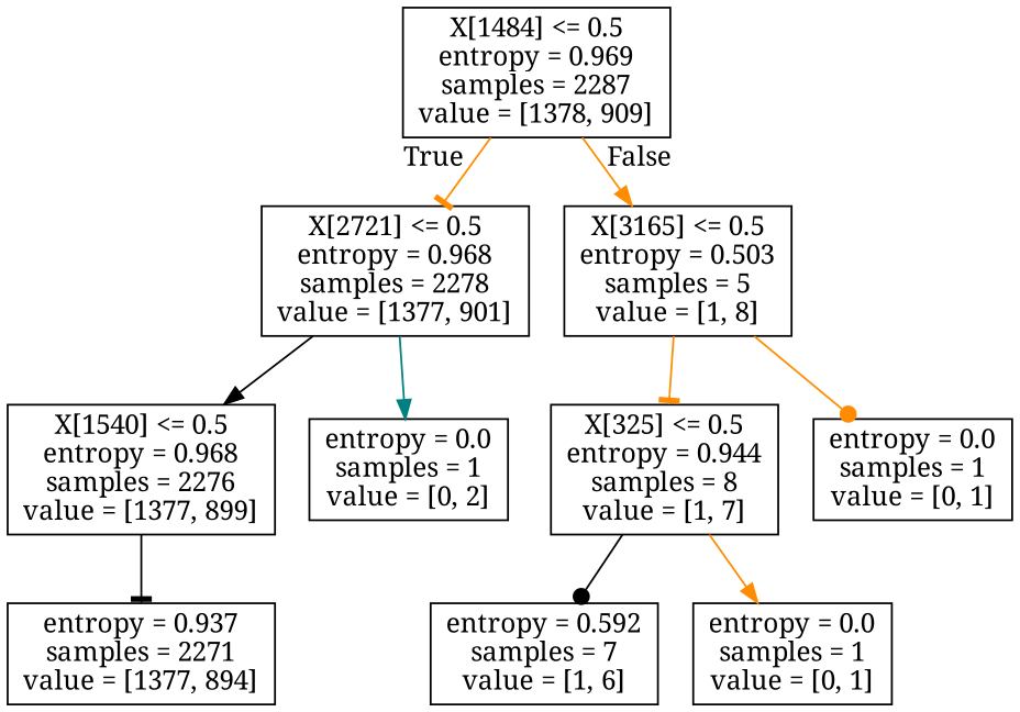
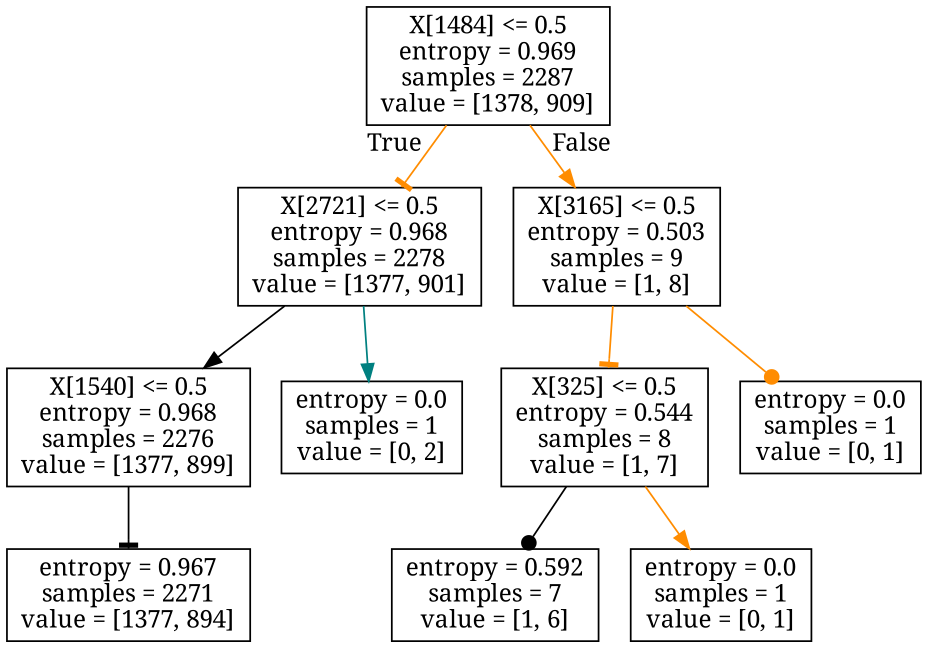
  digraph {
    fontname="Noto Serif"
    node [fontname="Noto Serif" shape=box]
    edge [arrowhead=normal color=darkorange fontname="Noto Serif"]
    n1 [label="X[1484] <= 0.5\nentropy = 0.969\nsamples = 2287\nvalue = [1378, 909]"]
    n2 [label="X[2721] <= 0.5\nentropy = 0.968\nsamples = 2278\nvalue = [1377, 901]"]
-   n3 [label="X[3165] <= 0.5\nentropy = 0.503\nsamples = 5\nvalue = [1, 8]"]
+   n3 [label="X[3165] <= 0.5\nentropy = 0.503\nsamples = 9\nvalue = [1, 8]"]
    n4 [label="X[1540] <= 0.5\nentropy = 0.968\nsamples = 2276\nvalue = [1377, 899]"]
    n5 [label="entropy = 0.0\nsamples = 1\nvalue = [0, 2]"]
-   n6 [label="X[325] <= 0.5\nentropy = 0.944\nsamples = 8\nvalue = [1, 7]"]
+   n6 [label="X[325] <= 0.5\nentropy = 0.544\nsamples = 8\nvalue = [1, 7]"]
    n7 [label="entropy = 0.0\nsamples = 1\nvalue = [0, 1]"]
-   n8 [label="entropy = 0.937\nsamples = 2271\nvalue = [1377, 894]"]
+   n8 [label="entropy = 0.967\nsamples = 2271\nvalue = [1377, 894]"]
    n9 [label="entropy = 0.592\nsamples = 7\nvalue = [1, 6]"]
    n10 [label="entropy = 0.0\nsamples = 1\nvalue = [0, 1]"]
    n1 -> n2 [arrowhead=tee headlabel=True labelangle=45 labeldistance=2.5]
    n1 -> n3 [headlabel=False labelangle=-45 labeldistance=2.5]
    n2 -> n4 [color=black]
    n2 -> n5 [color=teal]
    n3 -> n6 [arrowhead=tee]
    n3 -> n7 [arrowhead=dot]
    n4 -> n8 [arrowhead=tee color=black]
    n6 -> n9 [arrowhead=dot color=black]
    n6 -> n10
  }
